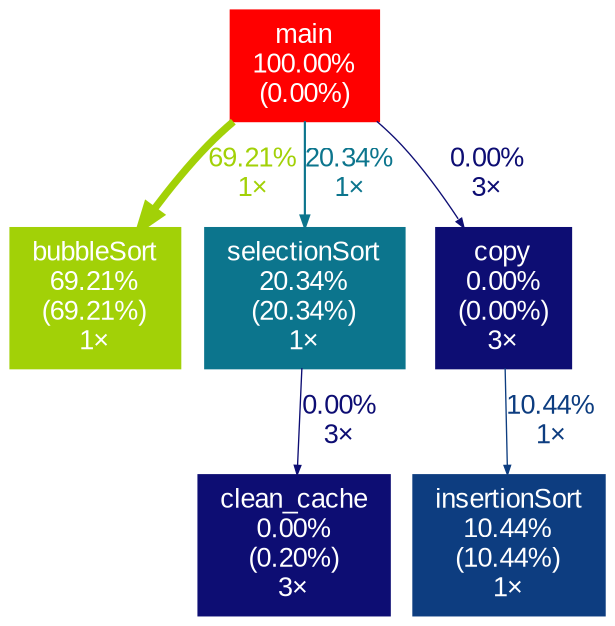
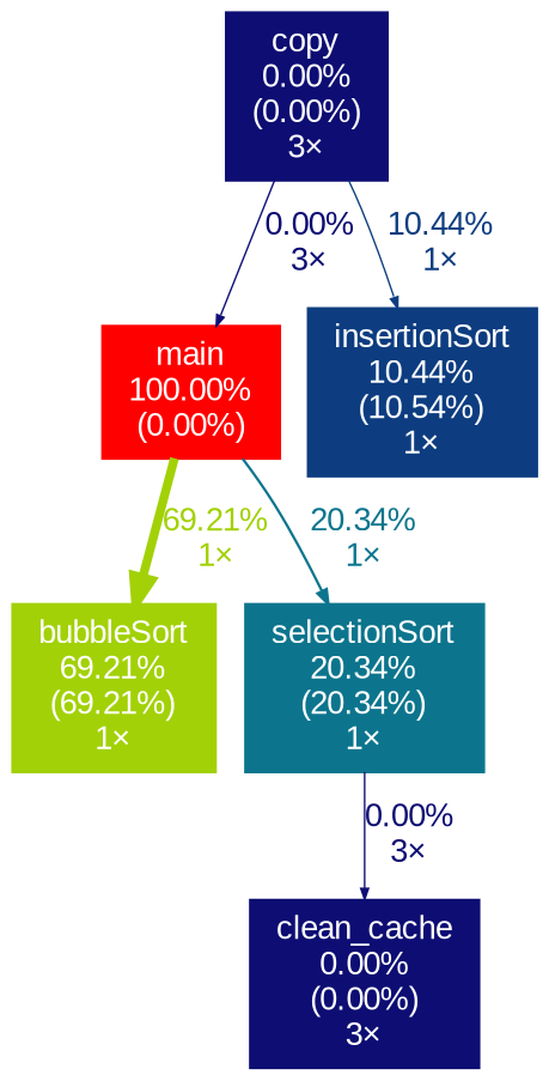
  digraph {
    fontname=Arial
    nodesep=0.125
    ranksep=0.25
    node [color="#0d0d73" fontcolor="#ffffff" fontname=Arial fontsize=10.00 shape=box style=filled]
    edge [arrowsize=0.35 color="#0d0d73" fontcolor="#0d0d73" fontname=Arial fontsize=10.00 labeldistance=0.50 penwidth=0.50]
    n1 [color="#ff0000" height=0 label="main\n100.00%\n(0.00%)" width=0]
    n2 [color="#a2d107" height=0 label="bubbleSort\n69.21%\n(69.21%)\n1×" width=0]
    n3 [color="#0c758d" height=0 label="selectionSort\n20.34%\n(20.34%)\n1×" width=0]
    n4 [height=0 label="copy\n0.00%\n(0.00%)\n3×" width=0]
-   n5 [height=0 label="clean_cache\n0.00%\n(0.20%)\n3×" width=0]
-   n6 [color="#0d3d80" height=0 label="insertionSort\n10.44%\n(10.44%)\n1×" width=0]
+   n5 [height=0 label="clean_cache\n0.00%\n(0.00%)\n3×" width=0]
+   n6 [color="#0d3d80" height=0 label="insertionSort\n10.44%\n(10.54%)\n1×" width=0]
    n1 -> n2 [arrowsize=0.83 color="#a2d107" fontcolor="#a2d107" label="69.21%\n1×" labeldistance=2.77 penwidth=2.77]
    n1 -> n3 [arrowsize=0.45 color="#0c758d" fontcolor="#0c758d" label="20.34%\n1×" labeldistance=0.81 penwidth=0.81]
-   n1 -> n4 [label="0.00%\n3×"]
+   n4 -> n1 [label="0.00%\n3×"]
    n3 -> n5 [label="0.00%\n3×"]
    n4 -> n6 [color="#0d3d80" fontcolor="#0d3d80" label="10.44%\n1×"]
  }
